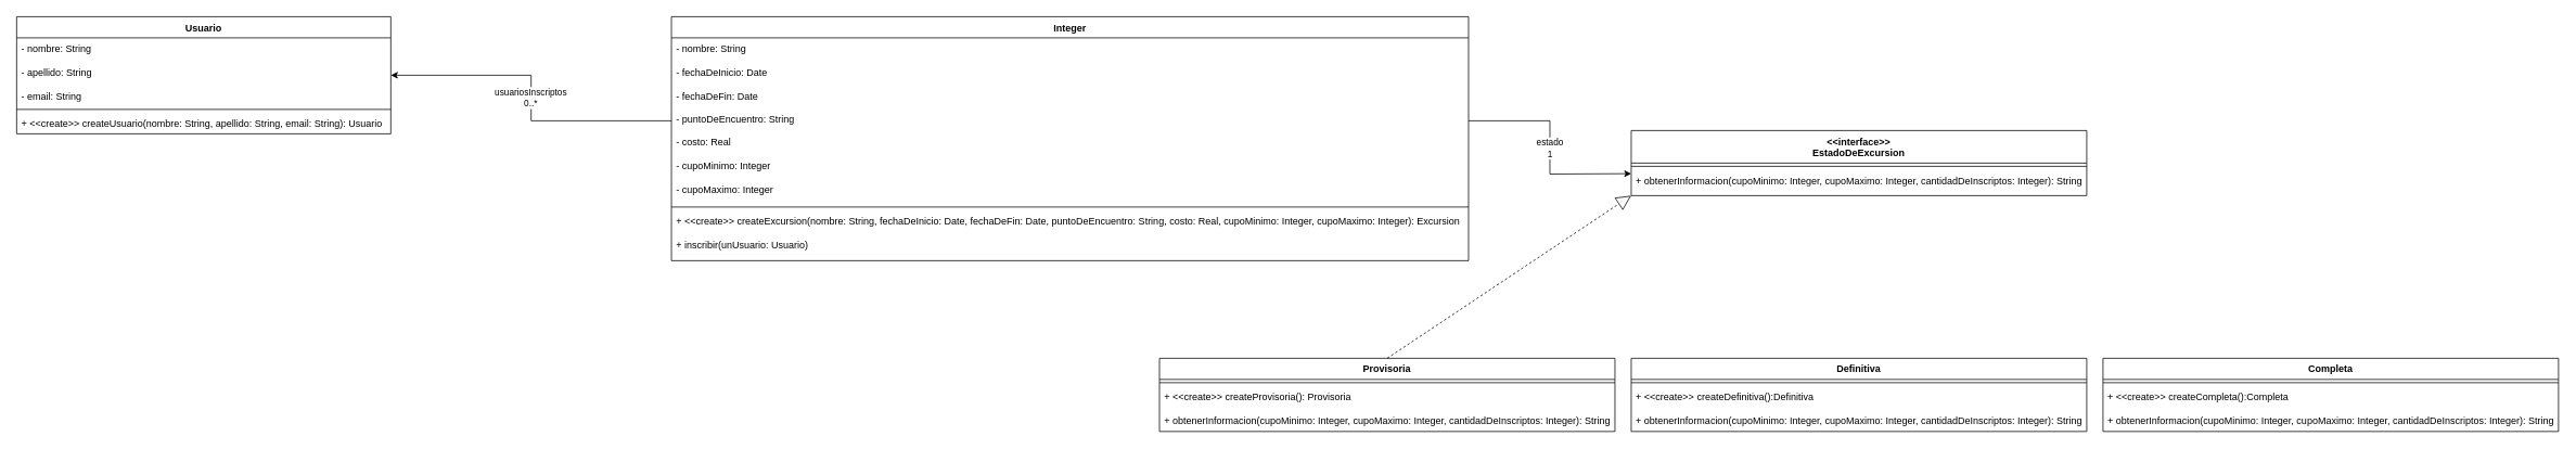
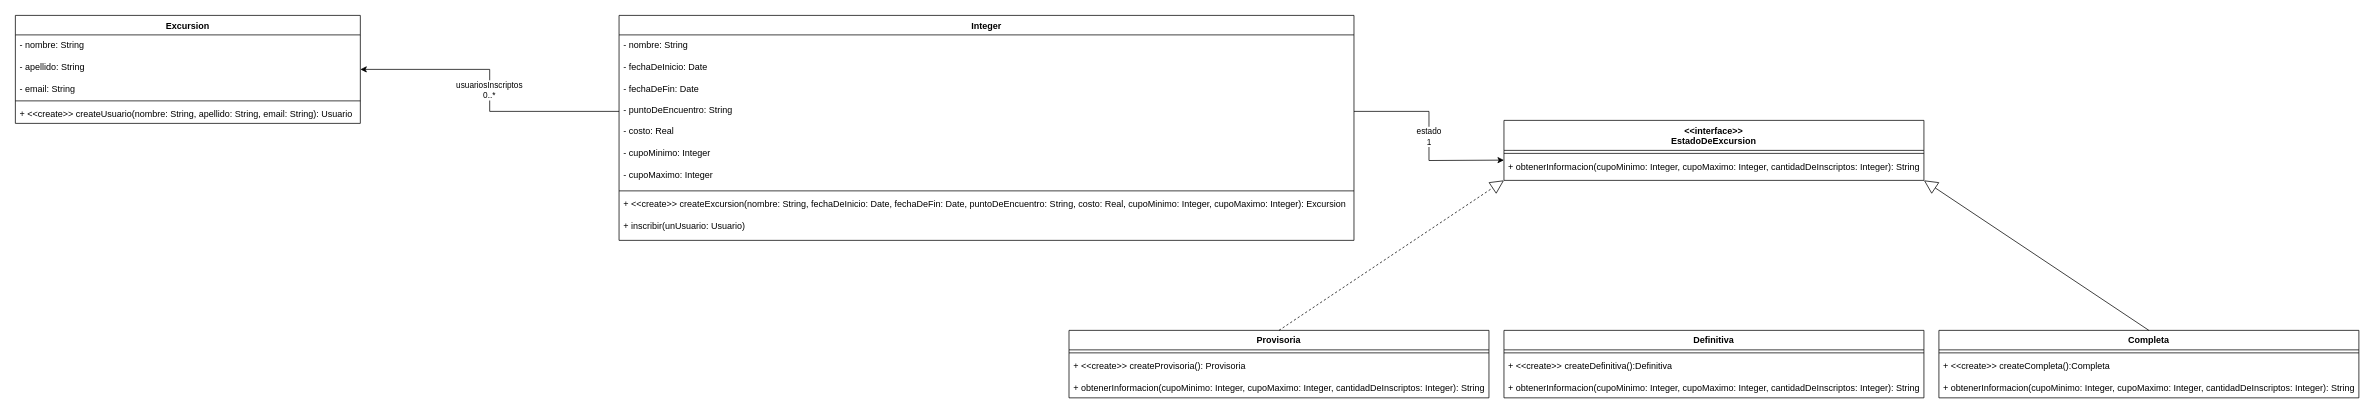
  <mxCell id="0" />
  <mxCell id="1" parent="0" />
  <mxCell id="2" value="&lt;div&gt;Integer&lt;/div&gt;" style="swimlane;fontStyle=1;align=center;verticalAlign=top;childLayout=stackLayout;horizontal=1;startSize=26;horizontalStack=0;resizeParent=1;resizeParentMax=0;resizeLast=0;collapsible=1;marginBottom=0;whiteSpace=wrap;html=1;" vertex="1" parent="1"><mxGeometry x="825" y="20" width="980" height="300" as="geometry" /></mxCell>
  <mxCell id="3" value="&lt;div&gt;- nombre: String&lt;/div&gt;&lt;div&gt;&lt;br&gt;&lt;/div&gt;&lt;div&gt;- fechaDeInicio: Date&lt;/div&gt;&lt;div&gt;&lt;br&gt;&lt;/div&gt;&lt;div&gt;- fechaDeFin: Date&lt;/div&gt;&lt;div&gt;&lt;br&gt;&lt;/div&gt;&lt;div&gt;- puntoDeEncuentro: String&lt;/div&gt;&lt;div&gt;&lt;br&gt;&lt;/div&gt;&lt;div&gt;- costo: Real&lt;/div&gt;&lt;div&gt;&lt;br&gt;&lt;/div&gt;&lt;div&gt;- cupoMinimo: Integer&lt;/div&gt;&lt;div&gt;&lt;br&gt;&lt;/div&gt;&lt;div&gt;- cupoMaximo: Integer&lt;br&gt;&lt;/div&gt;" style="text;strokeColor=none;fillColor=none;align=left;verticalAlign=top;spacingLeft=4;spacingRight=4;overflow=hidden;rotatable=0;points=[[0,0.5],[1,0.5]];portConstraint=eastwest;whiteSpace=wrap;html=1;" vertex="1" parent="2"><mxGeometry y="26" width="980" height="204" as="geometry" /></mxCell>
  <mxCell id="4" value="" style="line;strokeWidth=1;fillColor=none;align=left;verticalAlign=middle;spacingTop=-1;spacingLeft=3;spacingRight=3;rotatable=0;labelPosition=right;points=[];portConstraint=eastwest;strokeColor=inherit;" vertex="1" parent="2"><mxGeometry y="230" width="980" height="8" as="geometry" /></mxCell>
  <mxCell id="5" value="&lt;div&gt;+ &amp;lt;&amp;lt;create&amp;gt;&amp;gt; createExcursion(nombre: String, fechaDeInicio: Date, fechaDeFin: Date, puntoDeEncuentro: String, costo: Real, cupoMinimo: Integer, cupoMaximo: Integer): Excursion&lt;br&gt;&lt;/div&gt;&lt;div&gt;&lt;br&gt;&lt;/div&gt;&lt;div&gt;+ inscribir(unUsuario: Usuario)&lt;/div&gt;&lt;div&gt;&lt;br&gt;&lt;/div&gt;&lt;div&gt;+ obtenerInformacion(): String&lt;br&gt;&lt;/div&gt;" style="text;strokeColor=none;fillColor=none;align=left;verticalAlign=top;spacingLeft=4;spacingRight=4;overflow=hidden;rotatable=0;points=[[0,0.5],[1,0.5]];portConstraint=eastwest;whiteSpace=wrap;html=1;" vertex="1" parent="2"><mxGeometry y="238" width="980" height="62" as="geometry" /></mxCell>
- <mxCell id="6" value="Usuario" style="swimlane;fontStyle=1;align=center;verticalAlign=top;childLayout=stackLayout;horizontal=1;startSize=26;horizontalStack=0;resizeParent=1;resizeParentMax=0;resizeLast=0;collapsible=1;marginBottom=0;whiteSpace=wrap;html=1;" vertex="1" parent="1"><mxGeometry x="20" y="20" width="460" height="144" as="geometry" /></mxCell>
+ <mxCell id="6" value="Excursion" style="swimlane;fontStyle=1;align=center;verticalAlign=top;childLayout=stackLayout;horizontal=1;startSize=26;horizontalStack=0;resizeParent=1;resizeParentMax=0;resizeLast=0;collapsible=1;marginBottom=0;whiteSpace=wrap;html=1;" vertex="1" parent="1"><mxGeometry x="20" y="20" width="460" height="144" as="geometry" /></mxCell>
  <mxCell id="7" value="&lt;div&gt;- nombre: String&lt;/div&gt;&lt;div&gt;&lt;br&gt;&lt;/div&gt;&lt;div&gt;- apellido: String&lt;/div&gt;&lt;div&gt;&lt;br&gt;&lt;/div&gt;&lt;div&gt;- email: String&lt;br&gt;&lt;/div&gt;" style="text;strokeColor=none;fillColor=none;align=left;verticalAlign=top;spacingLeft=4;spacingRight=4;overflow=hidden;rotatable=0;points=[[0,0.5],[1,0.5]];portConstraint=eastwest;whiteSpace=wrap;html=1;" vertex="1" parent="6"><mxGeometry y="26" width="460" height="84" as="geometry" /></mxCell>
  <mxCell id="8" value="" style="line;strokeWidth=1;fillColor=none;align=left;verticalAlign=middle;spacingTop=-1;spacingLeft=3;spacingRight=3;rotatable=0;labelPosition=right;points=[];portConstraint=eastwest;strokeColor=inherit;" vertex="1" parent="6"><mxGeometry y="110" width="460" height="8" as="geometry" /></mxCell>
  <mxCell id="9" value="+ &amp;lt;&amp;lt;create&amp;gt;&amp;gt; createUsuario(nombre: String, apellido: String, email: String): Usuario" style="text;strokeColor=none;fillColor=none;align=left;verticalAlign=top;spacingLeft=4;spacingRight=4;overflow=hidden;rotatable=0;points=[[0,0.5],[1,0.5]];portConstraint=eastwest;whiteSpace=wrap;html=1;" vertex="1" parent="6"><mxGeometry y="118" width="460" height="26" as="geometry" /></mxCell>
  <mxCell id="10" value="&amp;lt;&amp;lt;interface&amp;gt;&amp;gt;&lt;br&gt;&lt;div&gt;EstadoDeExcursion&lt;/div&gt;" style="swimlane;fontStyle=1;align=center;verticalAlign=top;childLayout=stackLayout;horizontal=1;startSize=40;horizontalStack=0;resizeParent=1;resizeParentMax=0;resizeLast=0;collapsible=1;marginBottom=0;whiteSpace=wrap;html=1;" vertex="1" parent="1"><mxGeometry x="2005" y="160" width="560" height="80" as="geometry" /></mxCell>
  <mxCell id="11" value="" style="line;strokeWidth=1;fillColor=none;align=left;verticalAlign=middle;spacingTop=-1;spacingLeft=3;spacingRight=3;rotatable=0;labelPosition=right;points=[];portConstraint=eastwest;strokeColor=inherit;" vertex="1" parent="10"><mxGeometry y="40" width="560" height="8" as="geometry" /></mxCell>
  <mxCell id="12" value="+ obtenerInformacion(cupoMinimo: Integer, cupoMaximo: Integer, cantidadDeInscriptos: Integer): String" style="text;strokeColor=none;fillColor=none;align=left;verticalAlign=top;spacingLeft=4;spacingRight=4;overflow=hidden;rotatable=0;points=[[0,0.5],[1,0.5]];portConstraint=eastwest;whiteSpace=wrap;html=1;" vertex="1" parent="10"><mxGeometry y="48" width="560" height="32" as="geometry" /></mxCell>
  <mxCell id="13" value="Provisoria" style="swimlane;fontStyle=1;align=center;verticalAlign=top;childLayout=stackLayout;horizontal=1;startSize=26;horizontalStack=0;resizeParent=1;resizeParentMax=0;resizeLast=0;collapsible=1;marginBottom=0;whiteSpace=wrap;html=1;" vertex="1" parent="1"><mxGeometry x="1425" y="440" width="560" height="90" as="geometry" /></mxCell>
  <mxCell id="14" value="" style="line;strokeWidth=1;fillColor=none;align=left;verticalAlign=middle;spacingTop=-1;spacingLeft=3;spacingRight=3;rotatable=0;labelPosition=right;points=[];portConstraint=eastwest;strokeColor=inherit;" vertex="1" parent="13"><mxGeometry y="26" width="560" height="8" as="geometry" /></mxCell>
  <mxCell id="15" value="+ &amp;lt;&amp;lt;create&amp;gt;&amp;gt; createProvisoria(): Provisoria&lt;br&gt;&lt;div&gt;&lt;br&gt;&lt;/div&gt;&lt;div&gt;+ obtenerInformacion(cupoMinimo: Integer, cupoMaximo: Integer, cantidadDeInscriptos: Integer): String&lt;/div&gt;" style="text;strokeColor=none;fillColor=none;align=left;verticalAlign=top;spacingLeft=4;spacingRight=4;overflow=hidden;rotatable=0;points=[[0,0.5],[1,0.5]];portConstraint=eastwest;whiteSpace=wrap;html=1;" vertex="1" parent="13"><mxGeometry y="34" width="560" height="56" as="geometry" /></mxCell>
  <mxCell id="16" value="Definitiva" style="swimlane;fontStyle=1;align=center;verticalAlign=top;childLayout=stackLayout;horizontal=1;startSize=26;horizontalStack=0;resizeParent=1;resizeParentMax=0;resizeLast=0;collapsible=1;marginBottom=0;whiteSpace=wrap;html=1;" vertex="1" parent="1"><mxGeometry x="2005" y="440" width="560" height="90" as="geometry" /></mxCell>
  <mxCell id="17" value="" style="line;strokeWidth=1;fillColor=none;align=left;verticalAlign=middle;spacingTop=-1;spacingLeft=3;spacingRight=3;rotatable=0;labelPosition=right;points=[];portConstraint=eastwest;strokeColor=inherit;" vertex="1" parent="16"><mxGeometry y="26" width="560" height="8" as="geometry" /></mxCell>
  <mxCell id="18" value="&lt;div&gt;+ &amp;lt;&amp;lt;create&amp;gt;&amp;gt; createDefinitiva():Definitiva&lt;br&gt;&lt;/div&gt;&lt;div&gt;&lt;br&gt;&lt;/div&gt;&lt;div&gt;+ obtenerInformacion(cupoMinimo: Integer, cupoMaximo: Integer, cantidadDeInscriptos: Integer): String&lt;/div&gt;" style="text;strokeColor=none;fillColor=none;align=left;verticalAlign=top;spacingLeft=4;spacingRight=4;overflow=hidden;rotatable=0;points=[[0,0.5],[1,0.5]];portConstraint=eastwest;whiteSpace=wrap;html=1;" vertex="1" parent="16"><mxGeometry y="34" width="560" height="56" as="geometry" /></mxCell>
  <mxCell id="19" value="Completa" style="swimlane;fontStyle=1;align=center;verticalAlign=top;childLayout=stackLayout;horizontal=1;startSize=26;horizontalStack=0;resizeParent=1;resizeParentMax=0;resizeLast=0;collapsible=1;marginBottom=0;whiteSpace=wrap;html=1;" vertex="1" parent="1"><mxGeometry x="2585" y="440" width="560" height="90" as="geometry" /></mxCell>
  <mxCell id="20" value="" style="line;strokeWidth=1;fillColor=none;align=left;verticalAlign=middle;spacingTop=-1;spacingLeft=3;spacingRight=3;rotatable=0;labelPosition=right;points=[];portConstraint=eastwest;strokeColor=inherit;" vertex="1" parent="19"><mxGeometry y="26" width="560" height="8" as="geometry" /></mxCell>
  <mxCell id="21" value="&lt;div&gt;+ &amp;lt;&amp;lt;create&amp;gt;&amp;gt; createCompleta():Completa&lt;br&gt;&lt;/div&gt;&lt;div&gt;&lt;br&gt;&lt;/div&gt;&lt;div&gt;+ obtenerInformacion(cupoMinimo: Integer, cupoMaximo: Integer, cantidadDeInscriptos: Integer): String&lt;/div&gt;" style="text;strokeColor=none;fillColor=none;align=left;verticalAlign=top;spacingLeft=4;spacingRight=4;overflow=hidden;rotatable=0;points=[[0,0.5],[1,0.5]];portConstraint=eastwest;whiteSpace=wrap;html=1;" vertex="1" parent="19"><mxGeometry y="34" width="560" height="56" as="geometry" /></mxCell>
  <mxCell id="22" value="" style="endArrow=block;endSize=16;endFill=0;html=1;rounded=0;exitX=0.5;exitY=0;exitDx=0;exitDy=0;entryX=0;entryY=1;entryDx=0;entryDy=0;dashed=1;" edge="1" parent="1" source="13" target="10"><mxGeometry width="160" relative="1" as="geometry"><mxPoint x="1865" y="320" as="sourcePoint" /><mxPoint x="2025" y="320" as="targetPoint" /></mxGeometry></mxCell>
+ <mxCell id="23" value="" style="endArrow=block;endSize=16;endFill=0;html=1;rounded=0;exitX=0.5;exitY=0;exitDx=0;exitDy=0;entryX=1;entryY=1;entryDx=0;entryDy=0;" edge="1" parent="1" source="19" target="10"><mxGeometry width="160" relative="1" as="geometry"><mxPoint x="1865" y="320" as="sourcePoint" /><mxPoint x="2465" y="300" as="targetPoint" /><mxPoint as="offset" /></mxGeometry></mxCell>
  <mxCell id="24" style="edgeStyle=orthogonalEdgeStyle;rounded=0;orthogonalLoop=1;jettySize=auto;html=1;exitX=0;exitY=0.5;exitDx=0;exitDy=0;entryX=1;entryY=0.5;entryDx=0;entryDy=0;" edge="1" parent="1" source="3" target="6"><mxGeometry relative="1" as="geometry" /></mxCell>
  <mxCell id="25" value="&lt;div&gt;usuariosInscriptos&lt;/div&gt;&lt;div&gt;0..*&lt;br&gt;&lt;/div&gt;" style="edgeLabel;html=1;align=center;verticalAlign=middle;resizable=0;points=[];" vertex="1" connectable="0" parent="24"><mxGeometry y="1" relative="1" as="geometry"><mxPoint as="offset" /></mxGeometry></mxCell>
  <mxCell id="26" style="edgeStyle=orthogonalEdgeStyle;rounded=0;orthogonalLoop=1;jettySize=auto;html=1;exitX=1;exitY=0.5;exitDx=0;exitDy=0;entryX=0;entryY=0.5;entryDx=0;entryDy=0;" edge="1" parent="1" source="3"><mxGeometry relative="1" as="geometry"><mxPoint x="2005" y="213" as="targetPoint" /></mxGeometry></mxCell>
  <mxCell id="27" value="&lt;div&gt;estado&lt;/div&gt;&lt;div&gt;1&lt;br&gt;&lt;/div&gt;" style="edgeLabel;html=1;align=center;verticalAlign=middle;resizable=0;points=[];" vertex="1" connectable="0" parent="26"><mxGeometry y="-1" relative="1" as="geometry"><mxPoint as="offset" /></mxGeometry></mxCell>
